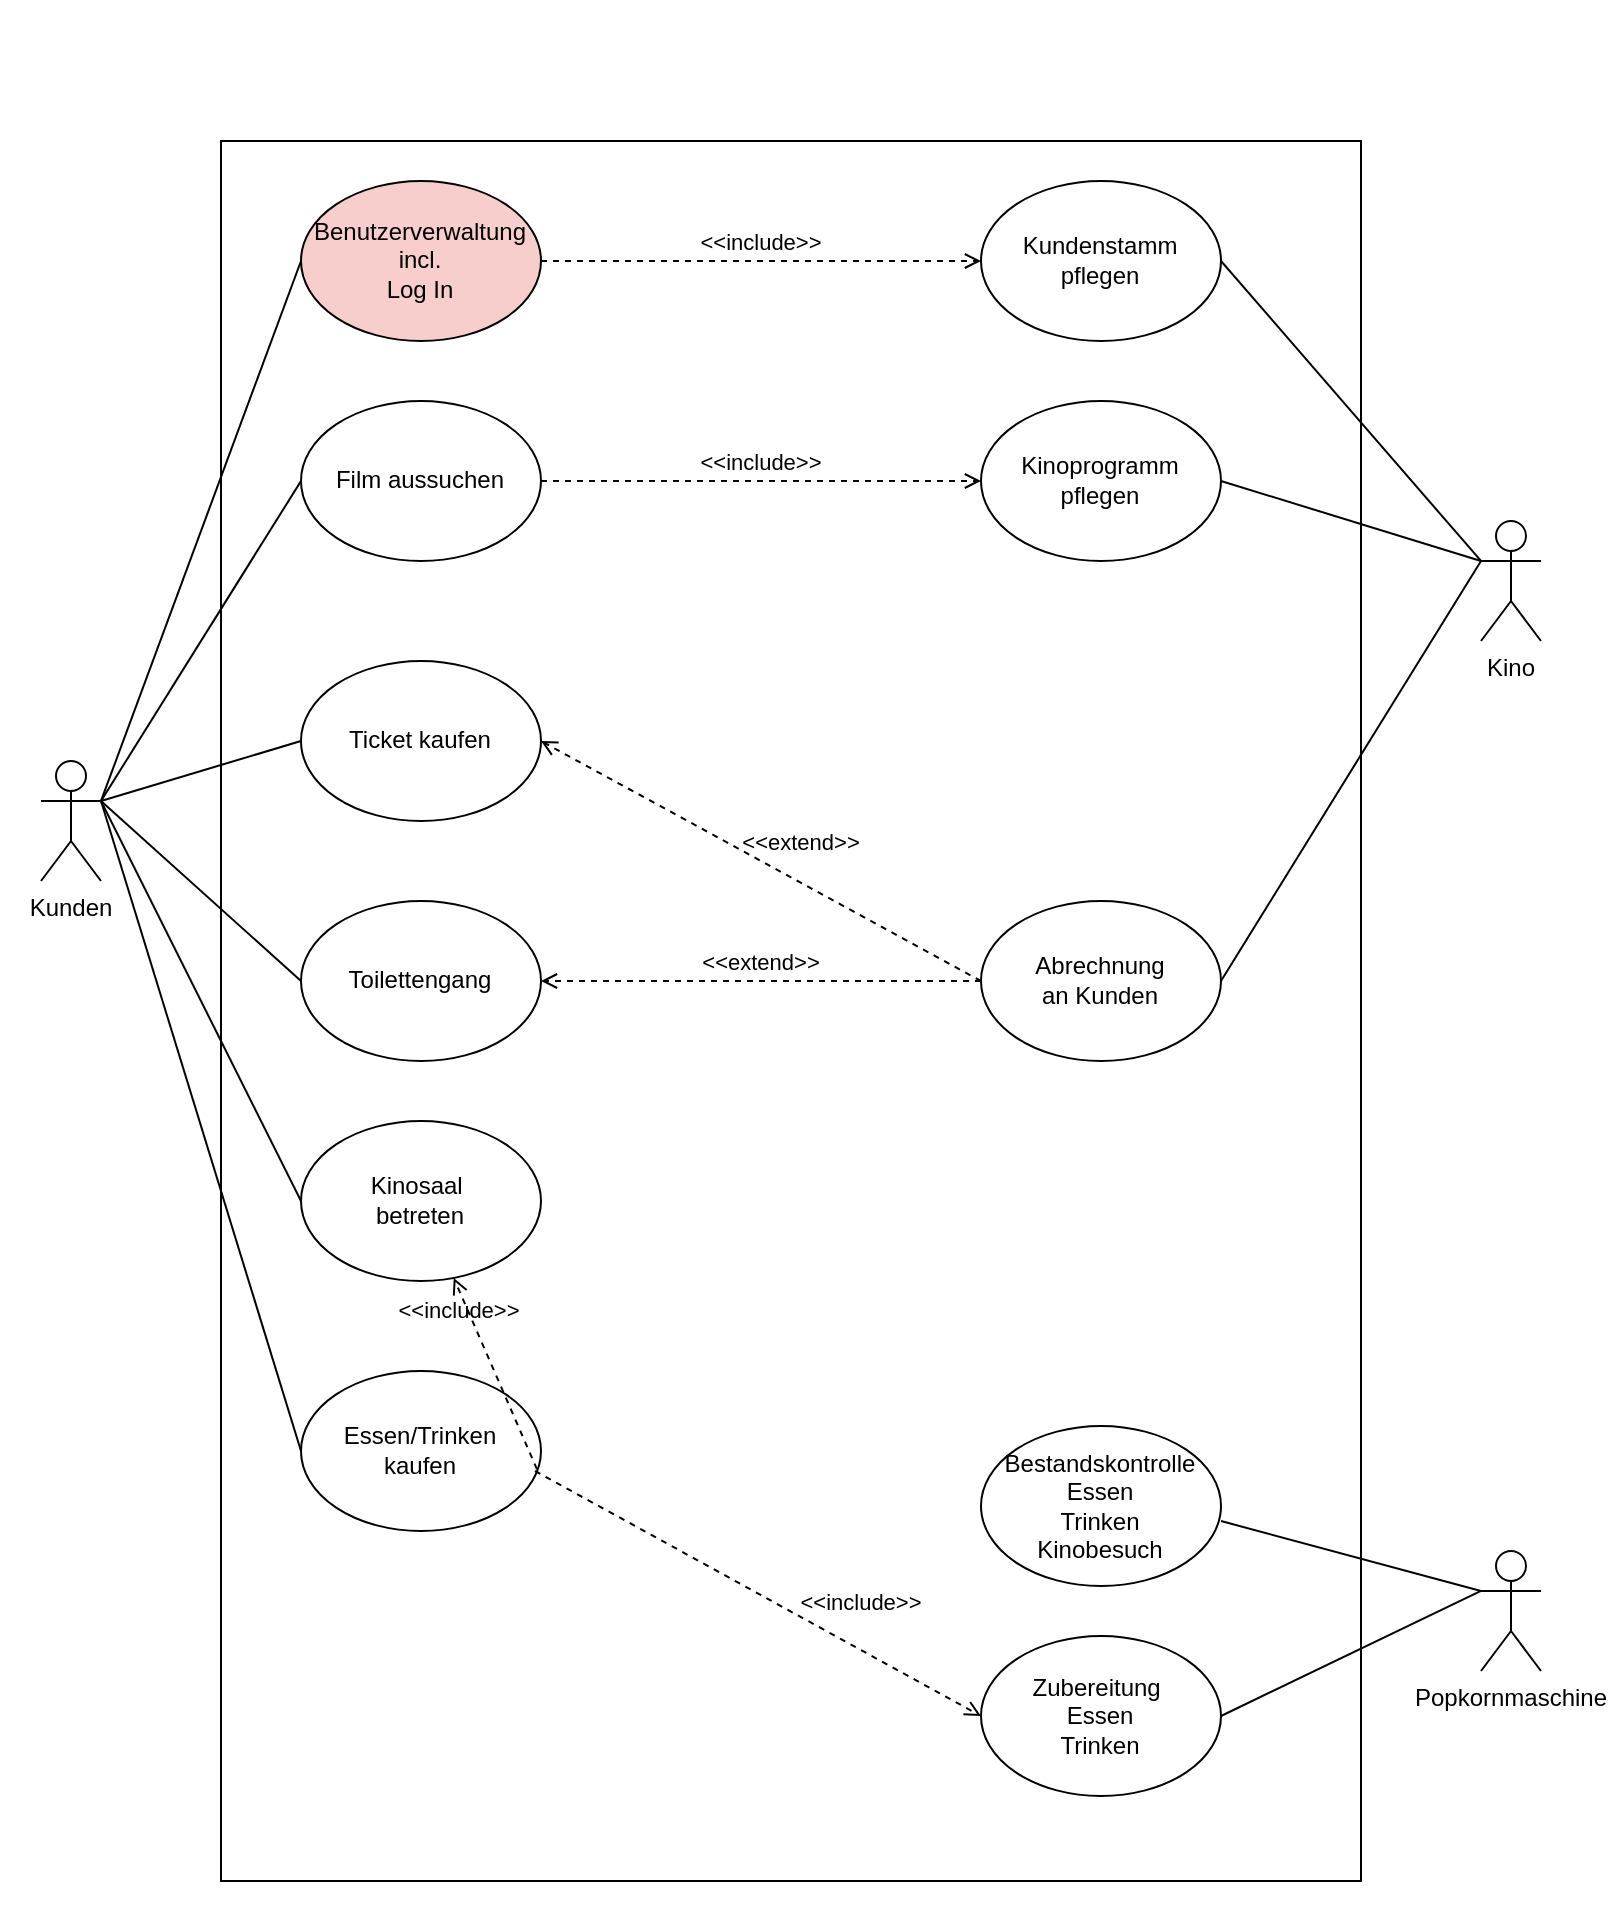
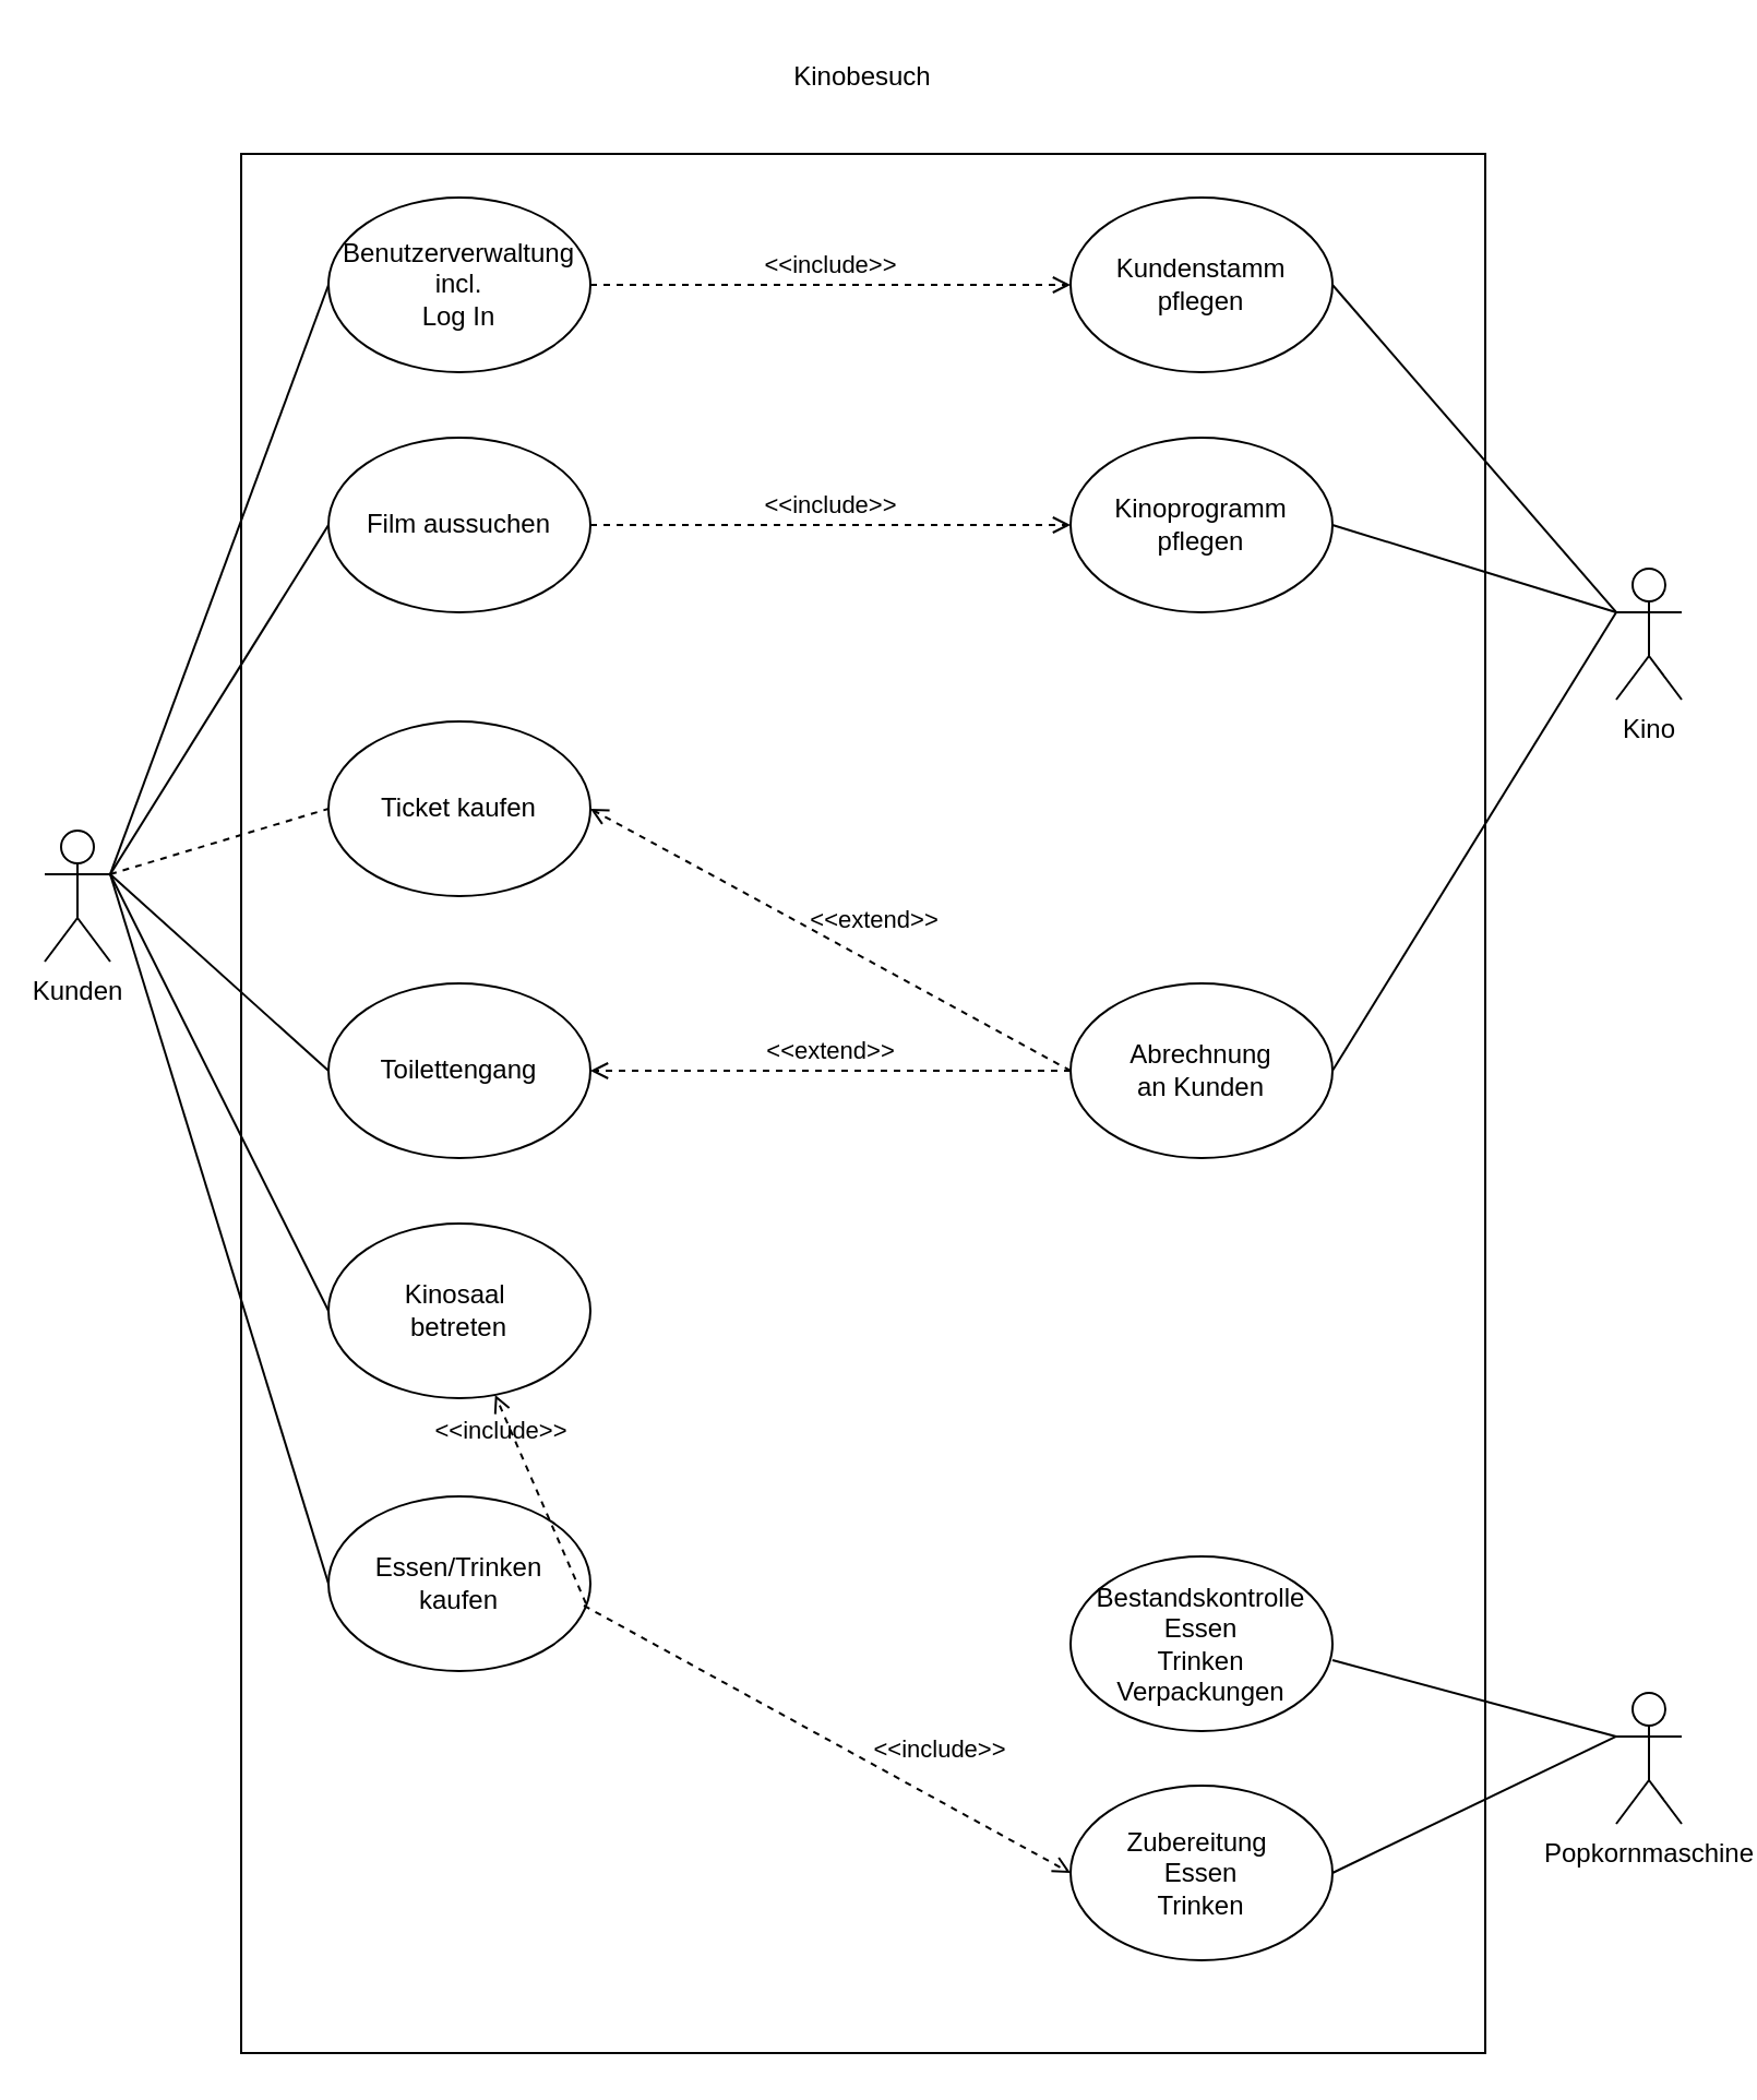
  <mxCell id="0" />
  <mxCell id="1" parent="0" />
  <mxCell id="2" value="" style="rounded=0;whiteSpace=wrap;html=1;" vertex="1" parent="1"><mxGeometry x="110" y="70" width="570" height="870" as="geometry" /></mxCell>
  <mxCell id="3" value="Kunden" style="shape=umlActor;verticalLabelPosition=bottom;verticalAlign=top;html=1;outlineConnect=0;" vertex="1" parent="1"><mxGeometry x="20" y="380" width="30" height="60" as="geometry" /></mxCell>
  <mxCell id="4" value="Kino" style="shape=umlActor;verticalLabelPosition=bottom;verticalAlign=top;html=1;outlineConnect=0;" vertex="1" parent="1"><mxGeometry x="740" y="260" width="30" height="60" as="geometry" /></mxCell>
  <mxCell id="5" value="Popkornmaschine" style="shape=umlActor;verticalLabelPosition=bottom;verticalAlign=top;html=1;outlineConnect=0;" vertex="1" parent="1"><mxGeometry x="740" y="775" width="30" height="60" as="geometry" /></mxCell>
  <mxCell id="6" value="Ticket kaufen" style="ellipse;whiteSpace=wrap;html=1;" vertex="1" parent="1"><mxGeometry x="150" y="330" width="120" height="80" as="geometry" /></mxCell>
  <mxCell id="7" value="Film aussuchen" style="ellipse;whiteSpace=wrap;html=1;" vertex="1" parent="1"><mxGeometry x="150" y="200" width="120" height="80" as="geometry" /></mxCell>
  <mxCell id="8" value="Toilettengang" style="ellipse;whiteSpace=wrap;html=1;" vertex="1" parent="1"><mxGeometry x="150" y="450" width="120" height="80" as="geometry" /></mxCell>
  <mxCell id="9" value="Kinosaal&amp;nbsp;&lt;br&gt;betreten" style="ellipse;whiteSpace=wrap;html=1;" vertex="1" parent="1"><mxGeometry x="150" y="560" width="120" height="80" as="geometry" /></mxCell>
  <mxCell id="10" value="Kinoprogramm&lt;br&gt;pflegen" style="ellipse;whiteSpace=wrap;html=1;" vertex="1" parent="1"><mxGeometry x="490" y="200" width="120" height="80" as="geometry" /></mxCell>
  <mxCell id="11" value="Kundenstamm pflegen" style="ellipse;whiteSpace=wrap;html=1;" vertex="1" parent="1"><mxGeometry x="490" y="90" width="120" height="80" as="geometry" /></mxCell>
- <mxCell id="12" value="Bestandskontrolle&lt;br&gt;Essen&lt;br&gt;Trinken&lt;br&gt;Kinobesuch" style="ellipse;whiteSpace=wrap;html=1;" vertex="1" parent="1"><mxGeometry x="490" y="712.5" width="120" height="80" as="geometry" /></mxCell>
+ <mxCell id="12" value="Bestandskontrolle&lt;br&gt;Essen&lt;br&gt;Trinken&lt;br&gt;Verpackungen" style="ellipse;whiteSpace=wrap;html=1;" vertex="1" parent="1"><mxGeometry x="490" y="712.5" width="120" height="80" as="geometry" /></mxCell>
  <mxCell id="13" value="Zubereitung&amp;nbsp;&lt;br&gt;Essen&lt;br&gt;Trinken" style="ellipse;whiteSpace=wrap;html=1;" vertex="1" parent="1"><mxGeometry x="490" y="817.5" width="120" height="80" as="geometry" /></mxCell>
  <mxCell id="14" value="Essen/Trinken&lt;br&gt;kaufen" style="ellipse;whiteSpace=wrap;html=1;" vertex="1" parent="1"><mxGeometry x="150" y="685" width="120" height="80" as="geometry" /></mxCell>
  <mxCell id="15" value="Abrechnung&lt;br&gt;an Kunden" style="ellipse;whiteSpace=wrap;html=1;" vertex="1" parent="1"><mxGeometry x="490" y="450" width="120" height="80" as="geometry" /></mxCell>
- <mxCell id="17" value="Benutzerverwaltung&lt;br&gt;incl.&lt;br&gt;Log In" style="ellipse;whiteSpace=wrap;html=1;fillColor=#f8cecc;" vertex="1" parent="1"><mxGeometry x="150" y="90" width="120" height="80" as="geometry" /></mxCell>
+ <mxCell id="16" value="Kinobesuch" style="text;html=1;align=center;verticalAlign=middle;whiteSpace=wrap;rounded=0;" vertex="1" parent="1"><mxGeometry x="365" y="20" width="60" height="30" as="geometry" /></mxCell>
+ <mxCell id="17" value="Benutzerverwaltung&lt;br&gt;incl.&lt;br&gt;Log In" style="ellipse;whiteSpace=wrap;html=1;" vertex="1" parent="1"><mxGeometry x="150" y="90" width="120" height="80" as="geometry" /></mxCell>
  <mxCell id="18" value="&amp;lt;&amp;lt;include&amp;gt;&amp;gt;" style="html=1;verticalAlign=bottom;labelBackgroundColor=none;endArrow=open;endFill=0;dashed=1;rounded=0;exitX=0.983;exitY=0.613;exitDx=0;exitDy=0;exitPerimeter=0;" edge="1" parent="1" source="14" target="9"><mxGeometry x="0.543" y="8" width="160" relative="1" as="geometry"><mxPoint x="320" y="670" as="sourcePoint" /><mxPoint x="480" y="670" as="targetPoint" /><mxPoint as="offset" /></mxGeometry></mxCell>
  <mxCell id="19" value="&amp;lt;&amp;lt;include&amp;gt;&amp;gt;" style="html=1;verticalAlign=bottom;labelBackgroundColor=none;endArrow=open;endFill=0;dashed=1;rounded=0;exitX=0.975;exitY=0.625;exitDx=0;exitDy=0;exitPerimeter=0;entryX=0;entryY=0.5;entryDx=0;entryDy=0;" edge="1" parent="1" source="14" target="13"><mxGeometry x="0.407" y="13" width="160" relative="1" as="geometry"><mxPoint x="320" y="670" as="sourcePoint" /><mxPoint x="480" y="670" as="targetPoint" /><mxPoint as="offset" /></mxGeometry></mxCell>
  <mxCell id="20" value="&amp;lt;&amp;lt;include&amp;gt;&amp;gt;" style="html=1;verticalAlign=bottom;labelBackgroundColor=none;endArrow=open;endFill=0;dashed=1;rounded=0;exitX=1;exitY=0.5;exitDx=0;exitDy=0;entryX=0;entryY=0.5;entryDx=0;entryDy=0;" edge="1" parent="1" source="17" target="11"><mxGeometry width="160" relative="1" as="geometry"><mxPoint x="320" y="370" as="sourcePoint" /><mxPoint x="480" y="370" as="targetPoint" /></mxGeometry></mxCell>
  <mxCell id="21" value="&amp;lt;&amp;lt;include&amp;gt;&amp;gt;" style="html=1;verticalAlign=bottom;labelBackgroundColor=none;endArrow=open;endFill=0;dashed=1;rounded=0;exitX=1;exitY=0.5;exitDx=0;exitDy=0;entryX=0;entryY=0.5;entryDx=0;entryDy=0;" edge="1" parent="1" source="7" target="10"><mxGeometry width="160" relative="1" as="geometry"><mxPoint x="320" y="370" as="sourcePoint" /><mxPoint x="480" y="370" as="targetPoint" /></mxGeometry></mxCell>
  <mxCell id="22" value="&amp;lt;&amp;lt;extend&amp;gt;&amp;gt;" style="html=1;verticalAlign=bottom;labelBackgroundColor=none;endArrow=open;endFill=0;dashed=1;rounded=0;entryX=1;entryY=0.5;entryDx=0;entryDy=0;exitX=0;exitY=0.5;exitDx=0;exitDy=0;" edge="1" parent="1" source="15" target="6"><mxGeometry x="-0.14" y="-10" width="160" relative="1" as="geometry"><mxPoint x="320" y="570" as="sourcePoint" /><mxPoint x="480" y="570" as="targetPoint" /><mxPoint as="offset" /></mxGeometry></mxCell>
  <mxCell id="23" value="&amp;lt;&amp;lt;extend&amp;gt;&amp;gt;" style="html=1;verticalAlign=bottom;labelBackgroundColor=none;endArrow=open;endFill=0;dashed=1;rounded=0;entryX=1;entryY=0.5;entryDx=0;entryDy=0;exitX=0;exitY=0.5;exitDx=0;exitDy=0;" edge="1" parent="1" source="15" target="8"><mxGeometry width="160" relative="1" as="geometry"><mxPoint x="320" y="370" as="sourcePoint" /><mxPoint x="480" y="370" as="targetPoint" /></mxGeometry></mxCell>
  <mxCell id="24" value="" style="endArrow=none;html=1;rounded=0;exitX=1;exitY=0.333;exitDx=0;exitDy=0;exitPerimeter=0;entryX=0;entryY=0.5;entryDx=0;entryDy=0;" edge="1" parent="1" source="3" target="17"><mxGeometry width="50" height="50" relative="1" as="geometry"><mxPoint x="380" y="400" as="sourcePoint" /><mxPoint x="430" y="350" as="targetPoint" /></mxGeometry></mxCell>
  <mxCell id="25" value="" style="endArrow=none;html=1;rounded=0;exitX=1;exitY=0.333;exitDx=0;exitDy=0;exitPerimeter=0;entryX=0;entryY=0.5;entryDx=0;entryDy=0;" edge="1" parent="1" source="3" target="7"><mxGeometry width="50" height="50" relative="1" as="geometry"><mxPoint x="380" y="400" as="sourcePoint" /><mxPoint x="430" y="350" as="targetPoint" /></mxGeometry></mxCell>
- <mxCell id="26" value="" style="endArrow=none;html=1;rounded=0;exitX=1;exitY=0.333;exitDx=0;exitDy=0;exitPerimeter=0;entryX=0;entryY=0.5;entryDx=0;entryDy=0;" edge="1" parent="1" source="3" target="6"><mxGeometry width="50" height="50" relative="1" as="geometry"><mxPoint x="380" y="400" as="sourcePoint" /><mxPoint x="430" y="350" as="targetPoint" /></mxGeometry></mxCell>
+ <mxCell id="26" value="" style="endArrow=none;html=1;rounded=0;exitX=1;exitY=0.333;exitDx=0;exitDy=0;exitPerimeter=0;entryX=0;entryY=0.5;entryDx=0;entryDy=0;dashed=1;" edge="1" parent="1" source="3" target="6"><mxGeometry width="50" height="50" relative="1" as="geometry"><mxPoint x="380" y="400" as="sourcePoint" /><mxPoint x="430" y="350" as="targetPoint" /></mxGeometry></mxCell>
  <mxCell id="27" value="" style="endArrow=none;html=1;rounded=0;exitX=1;exitY=0.333;exitDx=0;exitDy=0;exitPerimeter=0;entryX=0;entryY=0.5;entryDx=0;entryDy=0;" edge="1" parent="1" source="3" target="8"><mxGeometry width="50" height="50" relative="1" as="geometry"><mxPoint x="380" y="400" as="sourcePoint" /><mxPoint x="430" y="350" as="targetPoint" /></mxGeometry></mxCell>
  <mxCell id="28" value="" style="endArrow=none;html=1;rounded=0;exitX=1;exitY=0.333;exitDx=0;exitDy=0;exitPerimeter=0;entryX=0;entryY=0.5;entryDx=0;entryDy=0;" edge="1" parent="1" source="3" target="9"><mxGeometry width="50" height="50" relative="1" as="geometry"><mxPoint x="380" y="600" as="sourcePoint" /><mxPoint x="430" y="550" as="targetPoint" /></mxGeometry></mxCell>
  <mxCell id="29" value="" style="endArrow=none;html=1;rounded=0;exitX=1;exitY=0.333;exitDx=0;exitDy=0;exitPerimeter=0;entryX=0;entryY=0.5;entryDx=0;entryDy=0;" edge="1" parent="1" source="3" target="14"><mxGeometry width="50" height="50" relative="1" as="geometry"><mxPoint x="380" y="600" as="sourcePoint" /><mxPoint x="430" y="550" as="targetPoint" /></mxGeometry></mxCell>
  <mxCell id="30" value="" style="endArrow=none;html=1;rounded=0;entryX=0;entryY=0.333;entryDx=0;entryDy=0;entryPerimeter=0;exitX=1;exitY=0.5;exitDx=0;exitDy=0;" edge="1" parent="1" source="11" target="4"><mxGeometry width="50" height="50" relative="1" as="geometry"><mxPoint x="380" y="400" as="sourcePoint" /><mxPoint x="430" y="350" as="targetPoint" /></mxGeometry></mxCell>
  <mxCell id="31" value="" style="endArrow=none;html=1;rounded=0;entryX=0;entryY=0.333;entryDx=0;entryDy=0;entryPerimeter=0;exitX=1;exitY=0.5;exitDx=0;exitDy=0;" edge="1" parent="1" source="10" target="4"><mxGeometry width="50" height="50" relative="1" as="geometry"><mxPoint x="380" y="400" as="sourcePoint" /><mxPoint x="430" y="350" as="targetPoint" /></mxGeometry></mxCell>
  <mxCell id="32" value="" style="endArrow=none;html=1;rounded=0;entryX=0;entryY=0.333;entryDx=0;entryDy=0;entryPerimeter=0;exitX=1;exitY=0.5;exitDx=0;exitDy=0;" edge="1" parent="1" source="15" target="4"><mxGeometry width="50" height="50" relative="1" as="geometry"><mxPoint x="380" y="400" as="sourcePoint" /><mxPoint x="430" y="350" as="targetPoint" /></mxGeometry></mxCell>
  <mxCell id="33" value="" style="endArrow=none;html=1;rounded=0;entryX=0;entryY=0.333;entryDx=0;entryDy=0;entryPerimeter=0;exitX=1;exitY=0.594;exitDx=0;exitDy=0;exitPerimeter=0;" edge="1" parent="1" source="12" target="5"><mxGeometry width="50" height="50" relative="1" as="geometry"><mxPoint x="380" y="700" as="sourcePoint" /><mxPoint x="430" y="650" as="targetPoint" /></mxGeometry></mxCell>
  <mxCell id="34" value="" style="endArrow=none;html=1;rounded=0;entryX=0;entryY=0.333;entryDx=0;entryDy=0;entryPerimeter=0;exitX=1;exitY=0.5;exitDx=0;exitDy=0;" edge="1" parent="1" source="13" target="5"><mxGeometry width="50" height="50" relative="1" as="geometry"><mxPoint x="380" y="700" as="sourcePoint" /><mxPoint x="430" y="650" as="targetPoint" /></mxGeometry></mxCell>
